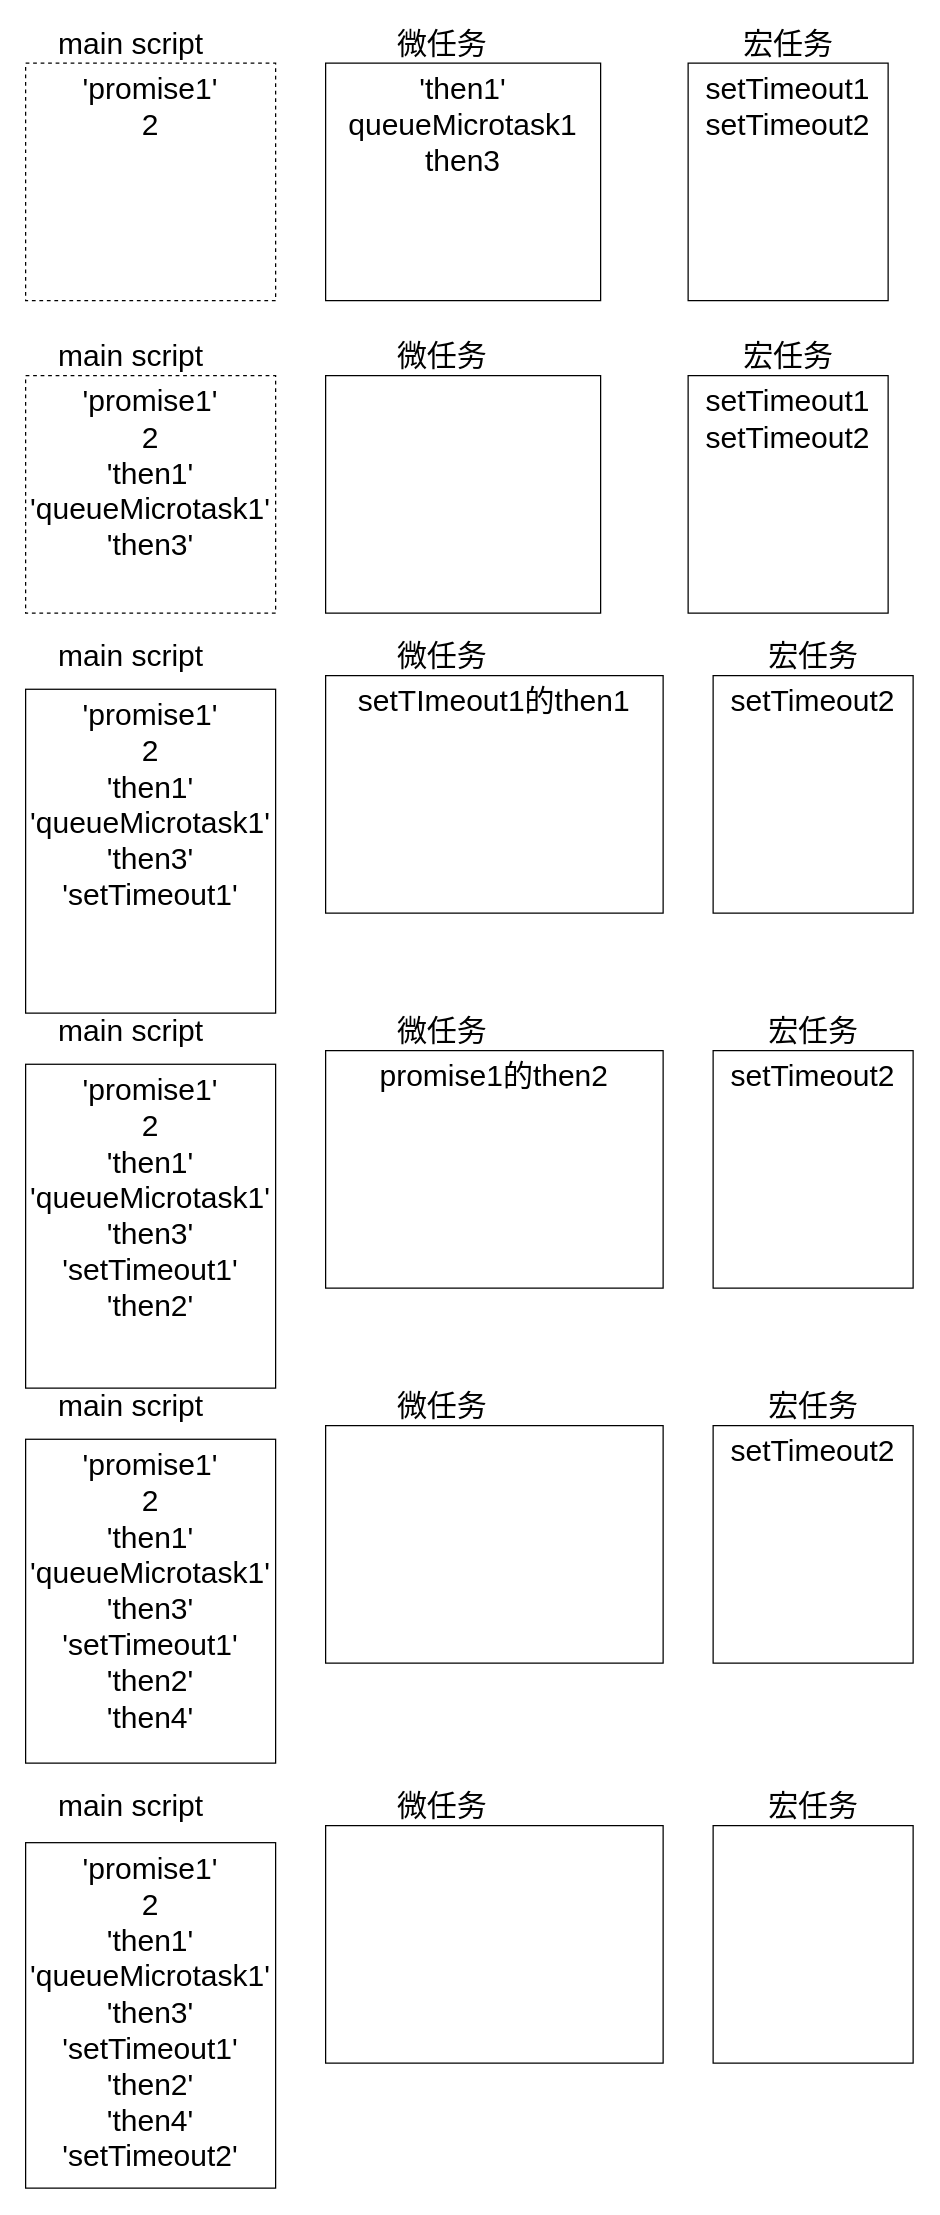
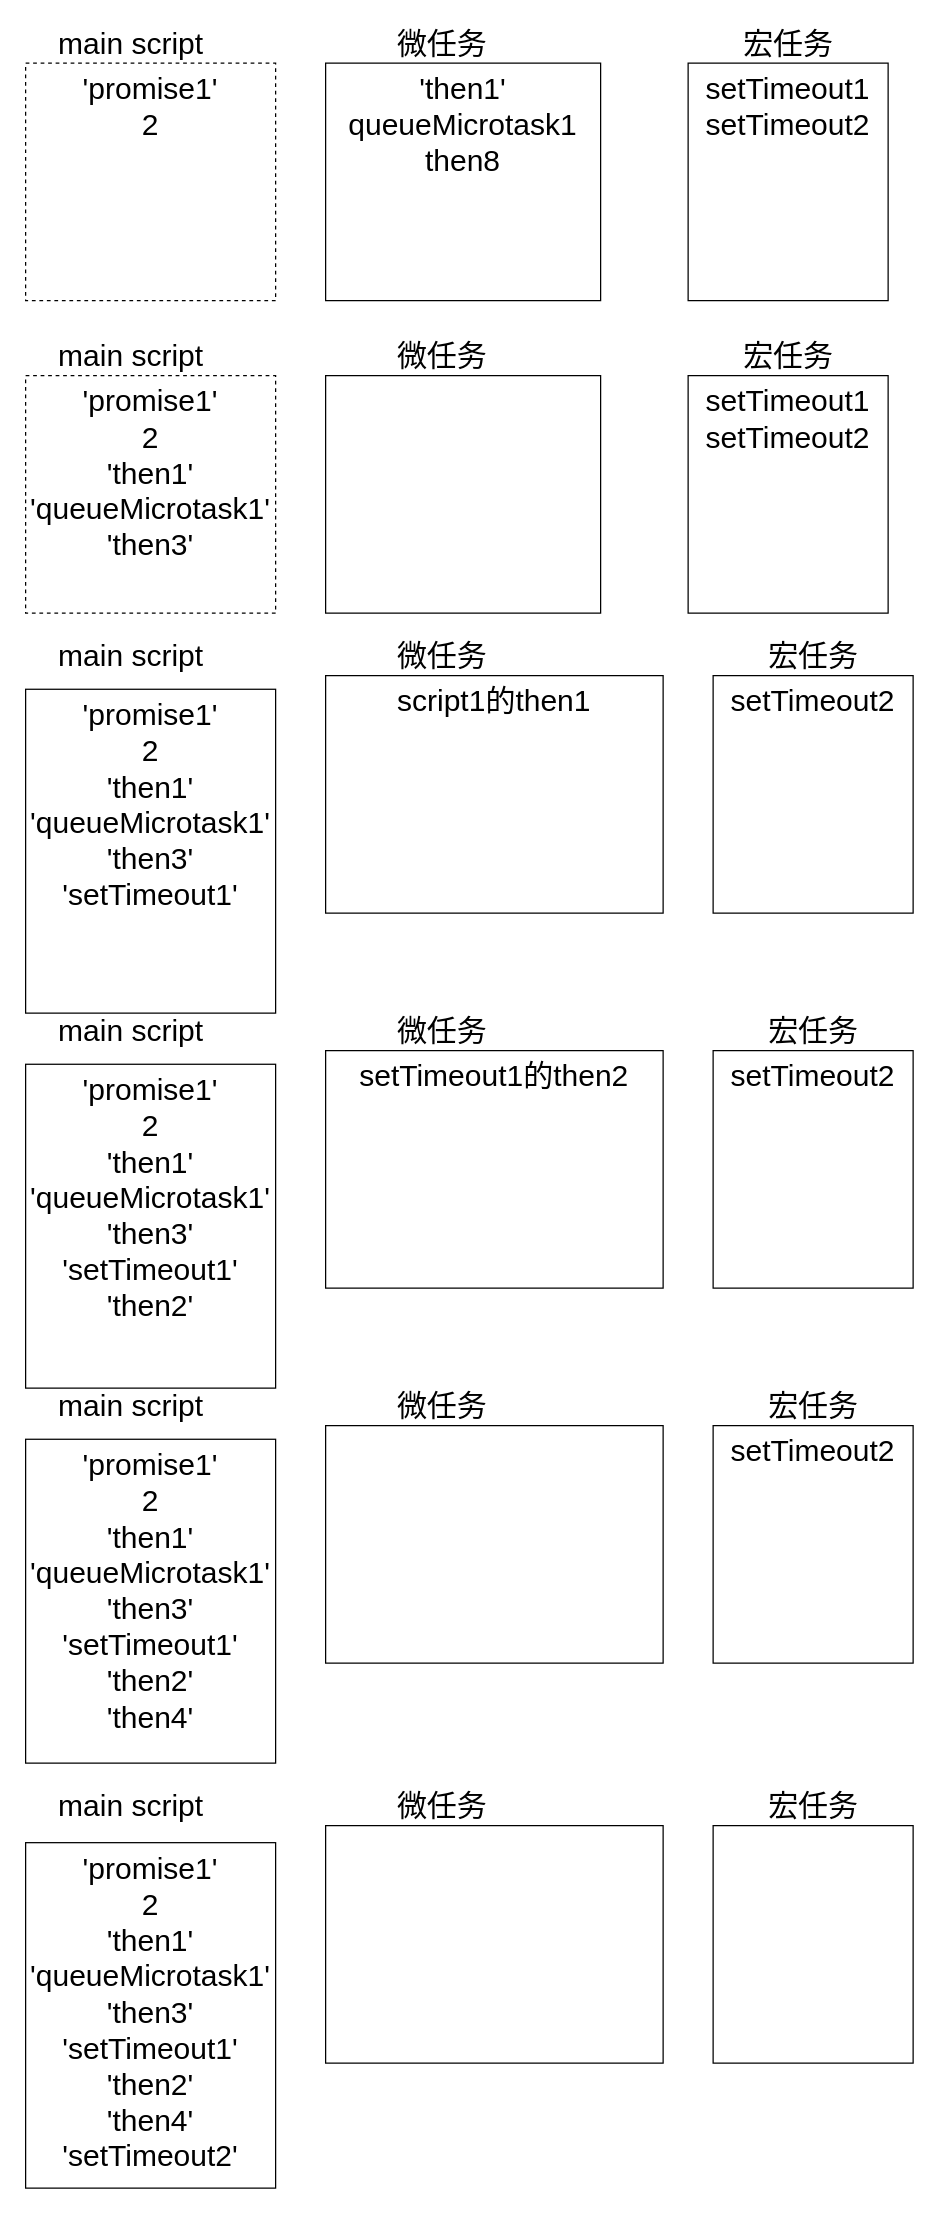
  <mxCell id="0" />
  <mxCell id="1" parent="0" />
  <mxCell id="2" value="" style="group;verticalAlign=top;" vertex="1" connectable="0" parent="1"><mxGeometry x="20" y="20" width="200" height="220" as="geometry" /></mxCell>
  <mxCell id="3" value="main script" style="text;html=1;align=center;verticalAlign=middle;resizable=0;points=[];autosize=1;strokeColor=none;fillColor=none;strokeWidth=1;fontSize=24;" vertex="1" parent="2"><mxGeometry x="18.75" width="130" height="30" as="geometry" /></mxCell>
  <mxCell id="4" value="'promise1'&lt;br&gt;2&lt;br&gt;" style="rounded=0;whiteSpace=wrap;html=1;fontFamily=Helvetica;fontSize=24;fontColor=default;strokeWidth=1;fillColor=none;gradientColor=none;verticalAlign=top;dashed=1;" vertex="1" parent="2"><mxGeometry y="30" width="200" height="190" as="geometry" /></mxCell>
  <mxCell id="5" value="" style="group" vertex="1" connectable="0" parent="1"><mxGeometry x="260" y="20" width="220" height="220" as="geometry" /></mxCell>
  <mxCell id="6" value="微任务" style="text;html=1;align=center;verticalAlign=middle;resizable=0;points=[];autosize=1;strokeColor=none;fillColor=none;strokeWidth=1;fontSize=24;" vertex="1" parent="5"><mxGeometry x="48.125" width="90" height="30" as="geometry" /></mxCell>
- <mxCell id="7" value="'then1'&lt;br&gt;queueMicrotask1&lt;br&gt;then3" style="rounded=0;whiteSpace=wrap;html=1;fontFamily=Helvetica;fontSize=24;fontColor=default;strokeWidth=1;fillColor=none;gradientColor=none;verticalAlign=top;" vertex="1" parent="5"><mxGeometry y="30" width="220.0" height="190" as="geometry" /></mxCell>
+ <mxCell id="7" value="'then1'&lt;br&gt;queueMicrotask1&lt;br&gt;then8" style="rounded=0;whiteSpace=wrap;html=1;fontFamily=Helvetica;fontSize=24;fontColor=default;strokeWidth=1;fillColor=none;gradientColor=none;verticalAlign=top;" vertex="1" parent="5"><mxGeometry y="30" width="220.0" height="190" as="geometry" /></mxCell>
  <mxCell id="8" value="" style="group" vertex="1" connectable="0" parent="1"><mxGeometry x="550" y="20" width="160" height="220" as="geometry" /></mxCell>
  <mxCell id="9" value="宏任务" style="text;html=1;align=center;verticalAlign=middle;resizable=0;points=[];autosize=1;strokeColor=none;fillColor=none;strokeWidth=1;fontSize=24;" vertex="1" parent="8"><mxGeometry x="35" width="90" height="30" as="geometry" /></mxCell>
  <mxCell id="10" value="setTimeout1&lt;br&gt;setTimeout2" style="rounded=0;whiteSpace=wrap;html=1;fontFamily=Helvetica;fontSize=24;fontColor=default;strokeWidth=1;fillColor=none;gradientColor=none;verticalAlign=top;" vertex="1" parent="8"><mxGeometry y="30" width="160" height="190" as="geometry" /></mxCell>
  <mxCell id="11" value="" style="group;verticalAlign=top;" vertex="1" connectable="0" parent="1"><mxGeometry x="20" y="270" width="200" height="220" as="geometry" /></mxCell>
  <mxCell id="12" value="main script" style="text;html=1;align=center;verticalAlign=middle;resizable=0;points=[];autosize=1;strokeColor=none;fillColor=none;strokeWidth=1;fontSize=24;" vertex="1" parent="11"><mxGeometry x="18.75" width="130" height="30" as="geometry" /></mxCell>
  <mxCell id="13" value="'promise1'&lt;br&gt;2&lt;br&gt;'then1'&lt;br&gt;'queueMicrotask1'&lt;br&gt;'then3'" style="rounded=0;whiteSpace=wrap;html=1;fontFamily=Helvetica;fontSize=24;fontColor=default;strokeWidth=1;fillColor=none;gradientColor=none;verticalAlign=top;dashed=1;" vertex="1" parent="11"><mxGeometry y="30" width="200" height="190" as="geometry" /></mxCell>
  <mxCell id="14" value="" style="group" vertex="1" connectable="0" parent="1"><mxGeometry x="260" y="270" width="220" height="220" as="geometry" /></mxCell>
  <mxCell id="15" value="微任务" style="text;html=1;align=center;verticalAlign=middle;resizable=0;points=[];autosize=1;strokeColor=none;fillColor=none;strokeWidth=1;fontSize=24;" vertex="1" parent="14"><mxGeometry x="48.125" width="90" height="30" as="geometry" /></mxCell>
  <mxCell id="16" value="" style="rounded=0;whiteSpace=wrap;html=1;fontFamily=Helvetica;fontSize=24;fontColor=default;strokeWidth=1;fillColor=none;gradientColor=none;verticalAlign=top;" vertex="1" parent="14"><mxGeometry y="30" width="220.0" height="190" as="geometry" /></mxCell>
  <mxCell id="17" value="" style="group" vertex="1" connectable="0" parent="1"><mxGeometry x="550" y="270" width="160" height="220" as="geometry" /></mxCell>
  <mxCell id="18" value="宏任务" style="text;html=1;align=center;verticalAlign=middle;resizable=0;points=[];autosize=1;strokeColor=none;fillColor=none;strokeWidth=1;fontSize=24;" vertex="1" parent="17"><mxGeometry x="35" width="90" height="30" as="geometry" /></mxCell>
  <mxCell id="19" value="setTimeout1&lt;br&gt;setTimeout2" style="rounded=0;whiteSpace=wrap;html=1;fontFamily=Helvetica;fontSize=24;fontColor=default;strokeWidth=1;fillColor=none;gradientColor=none;verticalAlign=top;" vertex="1" parent="17"><mxGeometry y="30" width="160" height="190" as="geometry" /></mxCell>
  <mxCell id="20" value="" style="group;verticalAlign=top;" vertex="1" connectable="0" parent="1"><mxGeometry x="20" y="510" width="200" height="300" as="geometry" /></mxCell>
  <mxCell id="21" value="main script" style="text;html=1;align=center;verticalAlign=middle;resizable=0;points=[];autosize=1;strokeColor=none;fillColor=none;strokeWidth=1;fontSize=24;" vertex="1" parent="20"><mxGeometry x="18.75" width="130" height="30" as="geometry" /></mxCell>
  <mxCell id="22" value="'promise1'&lt;br&gt;2&lt;br&gt;'then1'&lt;br&gt;'queueMicrotask1'&lt;br&gt;'then3'&lt;br&gt;'setTimeout1'" style="rounded=0;whiteSpace=wrap;html=1;fontFamily=Helvetica;fontSize=24;fontColor=default;strokeWidth=1;fillColor=none;gradientColor=none;verticalAlign=top;" vertex="1" parent="20"><mxGeometry y="40.909" width="200" height="259.091" as="geometry" /></mxCell>
  <mxCell id="23" value="" style="group" vertex="1" connectable="0" parent="1"><mxGeometry x="260" y="510" width="270" height="220" as="geometry" /></mxCell>
  <mxCell id="24" value="微任务" style="text;html=1;align=center;verticalAlign=middle;resizable=0;points=[];autosize=1;strokeColor=none;fillColor=none;strokeWidth=1;fontSize=24;" vertex="1" parent="23"><mxGeometry x="48.125" width="90" height="30" as="geometry" /></mxCell>
- <mxCell id="25" value="setTImeout1的then1" style="rounded=0;whiteSpace=wrap;html=1;fontFamily=Helvetica;fontSize=24;fontColor=default;strokeWidth=1;fillColor=none;gradientColor=none;verticalAlign=top;" vertex="1" parent="23"><mxGeometry y="30" width="270" height="190" as="geometry" /></mxCell>
+ <mxCell id="25" value="script1的then1" style="rounded=0;whiteSpace=wrap;html=1;fontFamily=Helvetica;fontSize=24;fontColor=default;strokeWidth=1;fillColor=none;gradientColor=none;verticalAlign=top;" vertex="1" parent="23"><mxGeometry y="30" width="270" height="190" as="geometry" /></mxCell>
  <mxCell id="26" value="" style="group" vertex="1" connectable="0" parent="1"><mxGeometry x="570" y="510" width="160" height="220" as="geometry" /></mxCell>
  <mxCell id="27" value="宏任务" style="text;html=1;align=center;verticalAlign=middle;resizable=0;points=[];autosize=1;strokeColor=none;fillColor=none;strokeWidth=1;fontSize=24;" vertex="1" parent="26"><mxGeometry x="35" width="90" height="30" as="geometry" /></mxCell>
  <mxCell id="28" value="setTimeout2" style="rounded=0;whiteSpace=wrap;html=1;fontFamily=Helvetica;fontSize=24;fontColor=default;strokeWidth=1;fillColor=none;gradientColor=none;verticalAlign=top;" vertex="1" parent="26"><mxGeometry y="30" width="160" height="190" as="geometry" /></mxCell>
  <mxCell id="29" value="" style="group;verticalAlign=top;" vertex="1" connectable="0" parent="1"><mxGeometry x="20" y="810" width="200" height="300" as="geometry" /></mxCell>
  <mxCell id="30" value="main script" style="text;html=1;align=center;verticalAlign=middle;resizable=0;points=[];autosize=1;strokeColor=none;fillColor=none;strokeWidth=1;fontSize=24;" vertex="1" parent="29"><mxGeometry x="18.75" width="130" height="30" as="geometry" /></mxCell>
  <mxCell id="31" value="'promise1'&lt;br&gt;2&lt;br&gt;'then1'&lt;br&gt;'queueMicrotask1'&lt;br&gt;'then3'&lt;br&gt;'setTimeout1'&lt;br&gt;'then2'" style="rounded=0;whiteSpace=wrap;html=1;fontFamily=Helvetica;fontSize=24;fontColor=default;strokeWidth=1;fillColor=none;gradientColor=none;verticalAlign=top;" vertex="1" parent="29"><mxGeometry y="40.909" width="200" height="259.091" as="geometry" /></mxCell>
  <mxCell id="32" value="" style="group" vertex="1" connectable="0" parent="1"><mxGeometry x="260" y="810" width="270" height="220" as="geometry" /></mxCell>
  <mxCell id="33" value="微任务" style="text;html=1;align=center;verticalAlign=middle;resizable=0;points=[];autosize=1;strokeColor=none;fillColor=none;strokeWidth=1;fontSize=24;" vertex="1" parent="32"><mxGeometry x="48.125" width="90" height="30" as="geometry" /></mxCell>
- <mxCell id="34" value="promise1的then2" style="rounded=0;whiteSpace=wrap;html=1;fontFamily=Helvetica;fontSize=24;fontColor=default;strokeWidth=1;fillColor=none;gradientColor=none;verticalAlign=top;" vertex="1" parent="32"><mxGeometry y="30" width="270" height="190" as="geometry" /></mxCell>
+ <mxCell id="34" value="setTimeout1的then2" style="rounded=0;whiteSpace=wrap;html=1;fontFamily=Helvetica;fontSize=24;fontColor=default;strokeWidth=1;fillColor=none;gradientColor=none;verticalAlign=top;" vertex="1" parent="32"><mxGeometry y="30" width="270" height="190" as="geometry" /></mxCell>
  <mxCell id="35" value="" style="group" vertex="1" connectable="0" parent="1"><mxGeometry x="570" y="810" width="160" height="220" as="geometry" /></mxCell>
  <mxCell id="36" value="宏任务" style="text;html=1;align=center;verticalAlign=middle;resizable=0;points=[];autosize=1;strokeColor=none;fillColor=none;strokeWidth=1;fontSize=24;" vertex="1" parent="35"><mxGeometry x="35" width="90" height="30" as="geometry" /></mxCell>
  <mxCell id="37" value="setTimeout2" style="rounded=0;whiteSpace=wrap;html=1;fontFamily=Helvetica;fontSize=24;fontColor=default;strokeWidth=1;fillColor=none;gradientColor=none;verticalAlign=top;" vertex="1" parent="35"><mxGeometry y="30" width="160" height="190" as="geometry" /></mxCell>
  <mxCell id="38" value="" style="group;verticalAlign=top;" vertex="1" connectable="0" parent="1"><mxGeometry x="20" y="1110" width="200" height="300" as="geometry" /></mxCell>
  <mxCell id="39" value="main script" style="text;html=1;align=center;verticalAlign=middle;resizable=0;points=[];autosize=1;strokeColor=none;fillColor=none;strokeWidth=1;fontSize=24;" vertex="1" parent="38"><mxGeometry x="18.75" width="130" height="30" as="geometry" /></mxCell>
  <mxCell id="40" value="'promise1'&lt;br&gt;2&lt;br&gt;'then1'&lt;br&gt;'queueMicrotask1'&lt;br&gt;'then3'&lt;br&gt;'setTimeout1'&lt;br&gt;'then2'&lt;br&gt;'then4'&lt;br&gt;" style="rounded=0;whiteSpace=wrap;html=1;fontFamily=Helvetica;fontSize=24;fontColor=default;strokeWidth=1;fillColor=none;gradientColor=none;verticalAlign=top;" vertex="1" parent="38"><mxGeometry y="40.909" width="200" height="259.091" as="geometry" /></mxCell>
  <mxCell id="41" value="" style="group" vertex="1" connectable="0" parent="1"><mxGeometry x="260" y="1110" width="270" height="220" as="geometry" /></mxCell>
  <mxCell id="42" value="微任务" style="text;html=1;align=center;verticalAlign=middle;resizable=0;points=[];autosize=1;strokeColor=none;fillColor=none;strokeWidth=1;fontSize=24;" vertex="1" parent="41"><mxGeometry x="48.125" width="90" height="30" as="geometry" /></mxCell>
  <mxCell id="43" value="" style="rounded=0;whiteSpace=wrap;html=1;fontFamily=Helvetica;fontSize=24;fontColor=default;strokeWidth=1;fillColor=none;gradientColor=none;verticalAlign=top;" vertex="1" parent="41"><mxGeometry y="30" width="270" height="190" as="geometry" /></mxCell>
  <mxCell id="44" value="" style="group" vertex="1" connectable="0" parent="1"><mxGeometry x="570" y="1110" width="160" height="220" as="geometry" /></mxCell>
  <mxCell id="45" value="宏任务" style="text;html=1;align=center;verticalAlign=middle;resizable=0;points=[];autosize=1;strokeColor=none;fillColor=none;strokeWidth=1;fontSize=24;" vertex="1" parent="44"><mxGeometry x="35" width="90" height="30" as="geometry" /></mxCell>
  <mxCell id="46" value="setTimeout2" style="rounded=0;whiteSpace=wrap;html=1;fontFamily=Helvetica;fontSize=24;fontColor=default;strokeWidth=1;fillColor=none;gradientColor=none;verticalAlign=top;" vertex="1" parent="44"><mxGeometry y="30" width="160" height="190" as="geometry" /></mxCell>
  <mxCell id="47" value="" style="group;verticalAlign=top;" vertex="1" connectable="0" parent="1"><mxGeometry x="20" y="1430" width="200" height="320" as="geometry" /></mxCell>
  <mxCell id="48" value="main script" style="text;html=1;align=center;verticalAlign=middle;resizable=0;points=[];autosize=1;strokeColor=none;fillColor=none;strokeWidth=1;fontSize=24;" vertex="1" parent="47"><mxGeometry x="18.75" width="130" height="30" as="geometry" /></mxCell>
  <mxCell id="49" value="'promise1'&lt;br&gt;2&lt;br&gt;'then1'&lt;br&gt;'queueMicrotask1'&lt;br&gt;'then3'&lt;br&gt;'setTimeout1'&lt;br&gt;'then2'&lt;br&gt;'then4'&lt;br&gt;'setTimeout2'" style="rounded=0;whiteSpace=wrap;html=1;fontFamily=Helvetica;fontSize=24;fontColor=default;strokeWidth=1;fillColor=none;gradientColor=none;verticalAlign=top;" vertex="1" parent="47"><mxGeometry y="43.636" width="200" height="276.364" as="geometry" /></mxCell>
  <mxCell id="50" value="" style="group" vertex="1" connectable="0" parent="1"><mxGeometry x="260" y="1430" width="270" height="220" as="geometry" /></mxCell>
  <mxCell id="51" value="微任务" style="text;html=1;align=center;verticalAlign=middle;resizable=0;points=[];autosize=1;strokeColor=none;fillColor=none;strokeWidth=1;fontSize=24;" vertex="1" parent="50"><mxGeometry x="48.125" width="90" height="30" as="geometry" /></mxCell>
  <mxCell id="52" value="" style="rounded=0;whiteSpace=wrap;html=1;fontFamily=Helvetica;fontSize=24;fontColor=default;strokeWidth=1;fillColor=none;gradientColor=none;verticalAlign=top;" vertex="1" parent="50"><mxGeometry y="30" width="270" height="190" as="geometry" /></mxCell>
  <mxCell id="53" value="" style="group" vertex="1" connectable="0" parent="1"><mxGeometry x="570" y="1430" width="160" height="220" as="geometry" /></mxCell>
  <mxCell id="54" value="宏任务" style="text;html=1;align=center;verticalAlign=middle;resizable=0;points=[];autosize=1;strokeColor=none;fillColor=none;strokeWidth=1;fontSize=24;" vertex="1" parent="53"><mxGeometry x="35" width="90" height="30" as="geometry" /></mxCell>
  <mxCell id="55" value="" style="rounded=0;whiteSpace=wrap;html=1;fontFamily=Helvetica;fontSize=24;fontColor=default;strokeWidth=1;fillColor=none;gradientColor=none;verticalAlign=top;" vertex="1" parent="53"><mxGeometry y="30" width="160" height="190" as="geometry" /></mxCell>
